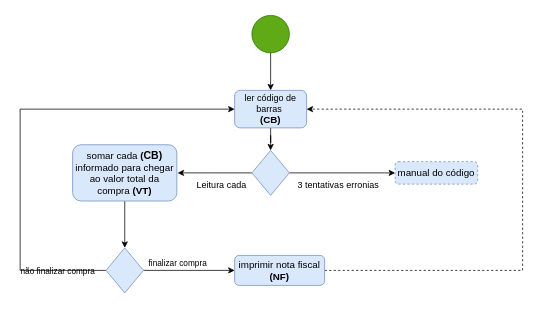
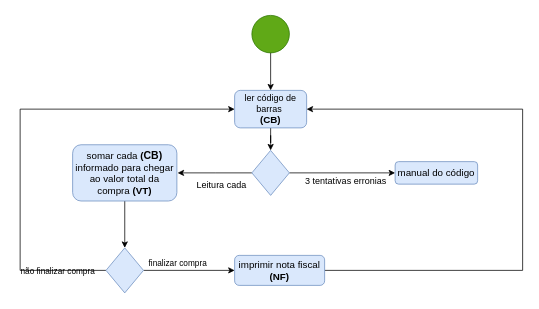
  <mxCell id="0" />
  <mxCell id="1" parent="0" />
  <mxCell id="2" style="edgeStyle=orthogonalEdgeStyle;rounded=0;orthogonalLoop=1;jettySize=auto;html=1;entryX=0.5;entryY=0;entryDx=0;entryDy=0;" edge="1" parent="1" source="3" target="5"><mxGeometry relative="1" as="geometry" /></mxCell>
  <mxCell id="3" value="" style="ellipse;whiteSpace=wrap;html=1;aspect=fixed;fillColor=#60a917;fontColor=#ffffff;strokeColor=#2D7600;" vertex="1" parent="1"><mxGeometry x="335" y="20" width="50" height="50" as="geometry" /></mxCell>
  <mxCell id="4" value="" style="edgeStyle=orthogonalEdgeStyle;rounded=0;orthogonalLoop=1;jettySize=auto;html=1;fontSize=13;" edge="1" parent="1" source="5" target="8"><mxGeometry relative="1" as="geometry" /></mxCell>
  <mxCell id="5" value="ler código de barras&amp;nbsp;&lt;br&gt;&lt;b&gt;&lt;font style=&quot;font-size: 13px&quot;&gt;(CB)&lt;/font&gt;&lt;/b&gt;" style="rounded=1;whiteSpace=wrap;html=1;fillColor=#dae8fc;strokeColor=#6c8ebf;" vertex="1" parent="1"><mxGeometry x="312" y="120" width="96" height="50" as="geometry" /></mxCell>
  <mxCell id="6" style="edgeStyle=orthogonalEdgeStyle;rounded=0;orthogonalLoop=1;jettySize=auto;html=1;entryX=0;entryY=0.5;entryDx=0;entryDy=0;fontSize=13;" edge="1" parent="1" source="8" target="11"><mxGeometry relative="1" as="geometry" /></mxCell>
  <mxCell id="7" style="edgeStyle=orthogonalEdgeStyle;rounded=0;orthogonalLoop=1;jettySize=auto;html=1;fontSize=13;" edge="1" parent="1" source="8"><mxGeometry relative="1" as="geometry"><mxPoint x="236" y="230" as="targetPoint" /></mxGeometry></mxCell>
  <mxCell id="8" value="" style="rhombus;whiteSpace=wrap;html=1;fontSize=13;fillColor=#dae8fc;strokeColor=#6c8ebf;" vertex="1" parent="1"><mxGeometry x="335" y="200" width="50" height="60" as="geometry" /></mxCell>
  <mxCell id="9" value="&lt;font style=&quot;font-size: 12px&quot;&gt;Leitura cada&amp;nbsp;&lt;/font&gt;" style="text;html=1;align=center;verticalAlign=middle;resizable=0;points=[];autosize=1;strokeColor=none;fillColor=none;fontSize=13;" vertex="1" parent="1"><mxGeometry x="246" y="235" width="100" height="20" as="geometry" /></mxCell>
- <mxCell id="10" value="&lt;font style=&quot;font-size: 12px&quot;&gt;3 tentativas erronias&lt;/font&gt;" style="text;html=1;align=center;verticalAlign=middle;resizable=0;points=[];autosize=1;strokeColor=none;fillColor=none;fontSize=13;" vertex="1" parent="1"><mxGeometry x="390" y="235" width="120" height="20" as="geometry" /></mxCell>
- <mxCell id="11" value="manual do código" style="rounded=1;whiteSpace=wrap;html=1;fontSize=13;fillColor=#dae8fc;strokeColor=#6c8ebf;dashed=1;" vertex="1" parent="1"><mxGeometry x="526" y="215" width="110" height="30" as="geometry" /></mxCell>
+ <mxCell id="10" value="&lt;font style=&quot;font-size: 12px&quot;&gt;3 tentativas erronias&lt;/font&gt;" style="text;html=1;align=center;verticalAlign=middle;resizable=0;points=[];autosize=1;strokeColor=none;fillColor=none;fontSize=13;" vertex="1" parent="1"><mxGeometry x="400" y="230" width="120" height="20" as="geometry" /></mxCell>
+ <mxCell id="11" value="manual do código" style="rounded=1;whiteSpace=wrap;html=1;fontSize=13;fillColor=#dae8fc;strokeColor=#6c8ebf;" vertex="1" parent="1"><mxGeometry x="526" y="215" width="110" height="30" as="geometry" /></mxCell>
  <mxCell id="12" style="edgeStyle=orthogonalEdgeStyle;rounded=0;orthogonalLoop=1;jettySize=auto;html=1;entryX=0.5;entryY=0;entryDx=0;entryDy=0;fontSize=14;" edge="1" parent="1" source="13" target="16"><mxGeometry relative="1" as="geometry" /></mxCell>
  <mxCell id="13" value="somar cada&lt;b&gt; (&lt;font style=&quot;font-size: 14px&quot;&gt;CB)&lt;/font&gt;&lt;/b&gt; informado para chegar ao valor total da compra &lt;b&gt;(VT)&lt;/b&gt;" style="rounded=1;whiteSpace=wrap;html=1;fontSize=13;fillColor=#dae8fc;strokeColor=#6c8ebf;" vertex="1" parent="1"><mxGeometry x="96" y="192.5" width="139" height="75" as="geometry" /></mxCell>
  <mxCell id="14" style="edgeStyle=orthogonalEdgeStyle;rounded=0;orthogonalLoop=1;jettySize=auto;html=1;entryX=0;entryY=0.5;entryDx=0;entryDy=0;fontSize=14;" edge="1" parent="1" source="16" target="5"><mxGeometry relative="1" as="geometry"><Array as="points"><mxPoint x="26" y="360" /><mxPoint x="26" y="145" /></Array></mxGeometry></mxCell>
  <mxCell id="15" style="edgeStyle=orthogonalEdgeStyle;rounded=0;orthogonalLoop=1;jettySize=auto;html=1;entryX=0;entryY=0.5;entryDx=0;entryDy=0;fontSize=11;" edge="1" parent="1" source="16" target="20"><mxGeometry relative="1" as="geometry" /></mxCell>
  <mxCell id="16" value="" style="rhombus;whiteSpace=wrap;html=1;fontSize=13;fillColor=#dae8fc;strokeColor=#6c8ebf;" vertex="1" parent="1"><mxGeometry x="140.5" y="330" width="50" height="60" as="geometry" /></mxCell>
  <mxCell id="17" value="&lt;font style=&quot;font-size: 11px&quot;&gt;finalizar compra&lt;/font&gt;" style="text;html=1;align=center;verticalAlign=middle;resizable=0;points=[];autosize=1;strokeColor=none;fillColor=none;fontSize=14;" vertex="1" parent="1"><mxGeometry x="190.5" y="340" width="90" height="20" as="geometry" /></mxCell>
  <mxCell id="18" value="&lt;font style=&quot;font-size: 11px&quot;&gt;não finalizar compra&lt;/font&gt;" style="text;html=1;align=center;verticalAlign=middle;resizable=0;points=[];autosize=1;strokeColor=none;fillColor=none;fontSize=14;" vertex="1" parent="1"><mxGeometry x="20.5" y="350" width="110" height="20" as="geometry" /></mxCell>
- <mxCell id="19" style="edgeStyle=orthogonalEdgeStyle;rounded=0;orthogonalLoop=1;jettySize=auto;html=1;entryX=1;entryY=0.5;entryDx=0;entryDy=0;fontSize=13;dashed=1;" edge="1" parent="1" source="20" target="5"><mxGeometry relative="1" as="geometry"><Array as="points"><mxPoint x="696" y="360" /><mxPoint x="696" y="145" /></Array></mxGeometry></mxCell>
+ <mxCell id="19" style="edgeStyle=orthogonalEdgeStyle;rounded=0;orthogonalLoop=1;jettySize=auto;html=1;entryX=1;entryY=0.5;entryDx=0;entryDy=0;fontSize=13;" edge="1" parent="1" source="20" target="5"><mxGeometry relative="1" as="geometry"><Array as="points"><mxPoint x="696" y="360" /><mxPoint x="696" y="145" /></Array></mxGeometry></mxCell>
  <mxCell id="20" value="&lt;font style=&quot;font-size: 13px&quot;&gt;imprimir nota fiscal&lt;br&gt;&lt;b&gt;(NF)&lt;/b&gt;&lt;br&gt;&lt;/font&gt;" style="rounded=1;whiteSpace=wrap;html=1;fontSize=11;fillColor=#dae8fc;strokeColor=#6c8ebf;" vertex="1" parent="1"><mxGeometry x="312" y="340" width="120" height="40" as="geometry" /></mxCell>
